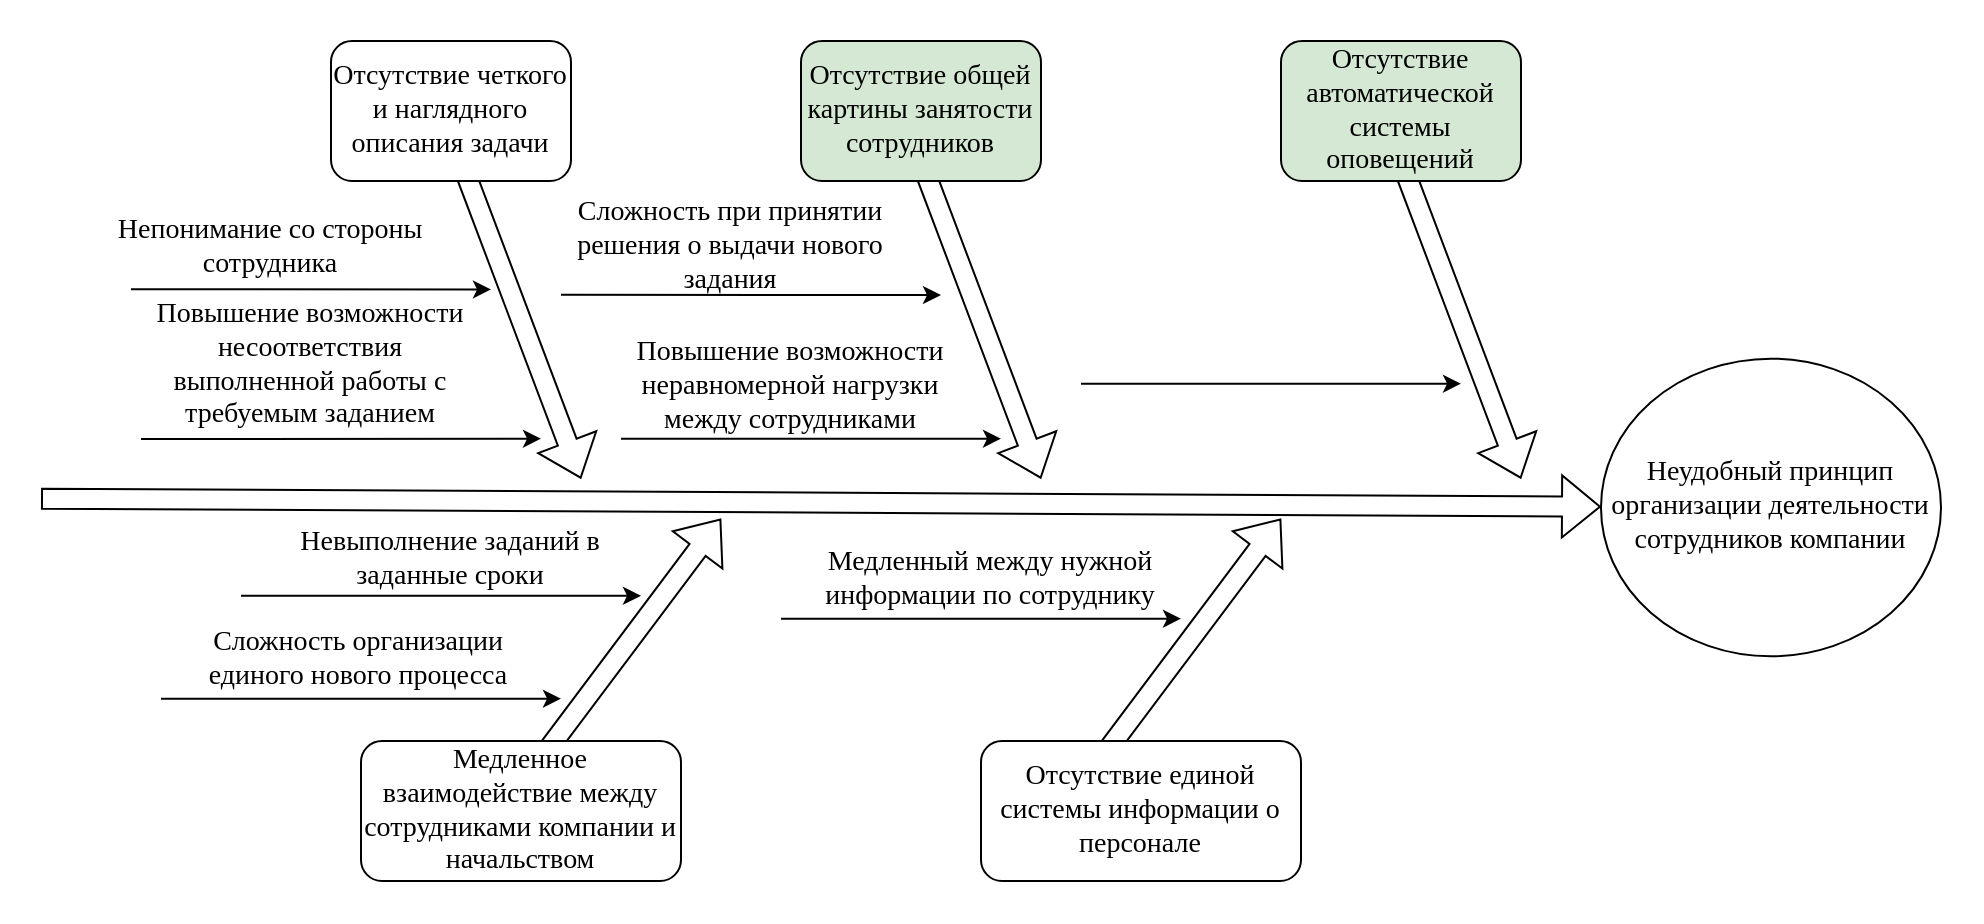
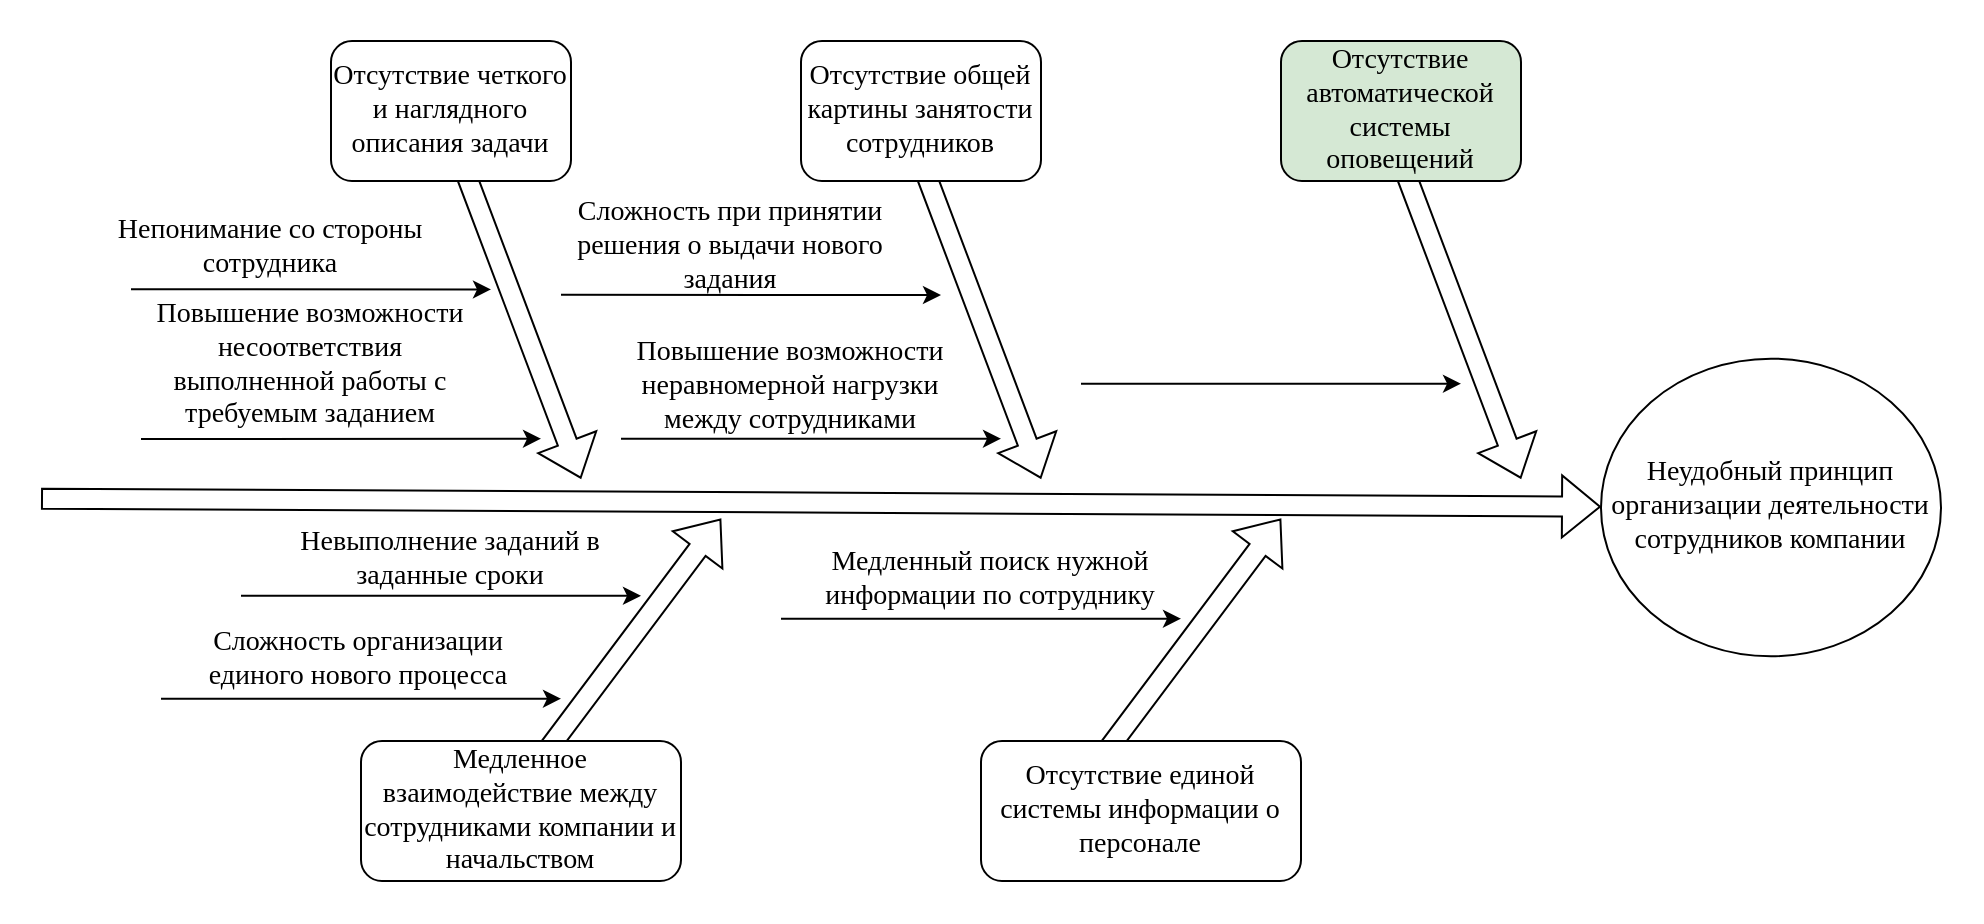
  <mxCell id="0" />
  <mxCell id="1" parent="0" />
  <mxCell id="2" value="" style="shape=flexArrow;endArrow=classic;html=1;rounded=0;fontFamily=Times New Roman;fillColor=none;" edge="1" parent="1"><mxGeometry width="50" height="50" relative="1" as="geometry"><mxPoint x="460" y="80" as="sourcePoint" /><mxPoint x="520" y="238.82" as="targetPoint" /></mxGeometry></mxCell>
  <mxCell id="3" value="" style="shape=flexArrow;endArrow=classic;html=1;rounded=0;fontFamily=Times New Roman;fillColor=none;" edge="1" parent="1"><mxGeometry width="50" height="50" relative="1" as="geometry"><mxPoint x="700" y="80" as="sourcePoint" /><mxPoint x="760" y="238.82" as="targetPoint" /></mxGeometry></mxCell>
  <mxCell id="4" value="" style="shape=flexArrow;endArrow=classic;html=1;rounded=0;fontFamily=Times New Roman;fillColor=none;" parent="1" edge="1"><mxGeometry width="50" height="50" relative="1" as="geometry"><mxPoint x="550" y="378.82" as="sourcePoint" /><mxPoint x="640" y="258.82" as="targetPoint" /></mxGeometry></mxCell>
  <mxCell id="5" value="" style="shape=flexArrow;endArrow=classic;html=1;rounded=0;fontFamily=Times New Roman;fillColor=none;" parent="1" edge="1"><mxGeometry width="50" height="50" relative="1" as="geometry"><mxPoint x="270" y="378.82" as="sourcePoint" /><mxPoint x="360" y="258.82" as="targetPoint" /></mxGeometry></mxCell>
  <mxCell id="6" value="" style="shape=flexArrow;endArrow=classic;html=1;rounded=0;fontFamily=Times New Roman;fillColor=none;" parent="1" edge="1"><mxGeometry width="50" height="50" relative="1" as="geometry"><mxPoint x="230" y="80" as="sourcePoint" /><mxPoint x="290" y="238.82" as="targetPoint" /></mxGeometry></mxCell>
  <mxCell id="7" value="&lt;p&gt;&lt;font face=&quot;Times New Roman&quot; style=&quot;font-size: 14px&quot;&gt;Отсутствие четкого и наглядного описания задачи&lt;/font&gt;&lt;/p&gt;" style="rounded=1;whiteSpace=wrap;html=1;fillOpacity=100;" parent="1" vertex="1"><mxGeometry x="165" y="20" width="120" height="70" as="geometry" /></mxCell>
  <mxCell id="8" value="" style="shape=flexArrow;endArrow=classic;html=1;rounded=0;fontFamily=Times New Roman;" parent="1" target="9" edge="1"><mxGeometry width="50" height="50" relative="1" as="geometry"><mxPoint x="20" y="248.82" as="sourcePoint" /><mxPoint x="860" y="248.82" as="targetPoint" /></mxGeometry></mxCell>
  <mxCell id="9" value="&lt;font style=&quot;font-size: 14px&quot;&gt;Неудобный принцип организации деятельности сотрудников компании&lt;/font&gt;" style="ellipse;whiteSpace=wrap;html=1;fontFamily=Times New Roman;" parent="1" vertex="1"><mxGeometry x="800" y="178.82" width="170" height="148.82" as="geometry" /></mxCell>
  <mxCell id="10" value="&lt;p&gt;&lt;font face=&quot;Times New Roman&quot; style=&quot;font-size: 14px&quot;&gt;Медленное взаимодействие между сотрудниками компании и начальством&lt;/font&gt;&lt;/p&gt;" style="rounded=1;whiteSpace=wrap;html=1;" parent="1" vertex="1"><mxGeometry x="180" y="370" width="160" height="70" as="geometry" /></mxCell>
- <mxCell id="11" value="&lt;p&gt;&lt;font face=&quot;Times New Roman&quot; style=&quot;font-size: 14px&quot;&gt;Отсутствие общей картины занятости сотрудников&lt;/font&gt;&lt;/p&gt;" style="rounded=1;whiteSpace=wrap;html=1;fillColor=#d5e8d4;" parent="1" vertex="1"><mxGeometry x="400" y="20" width="120" height="70" as="geometry" /></mxCell>
+ <mxCell id="11" value="&lt;p&gt;&lt;font face=&quot;Times New Roman&quot; style=&quot;font-size: 14px&quot;&gt;Отсутствие общей картины занятости сотрудников&lt;/font&gt;&lt;/p&gt;" style="rounded=1;whiteSpace=wrap;html=1;" parent="1" vertex="1"><mxGeometry x="400" y="20" width="120" height="70" as="geometry" /></mxCell>
  <mxCell id="12" value="&lt;p&gt;&lt;font face=&quot;Times New Roman&quot; style=&quot;font-size: 14px&quot;&gt;Отсутствие единой системы информации о персонале&lt;/font&gt;&lt;/p&gt;" style="rounded=1;whiteSpace=wrap;html=1;" parent="1" vertex="1"><mxGeometry x="490" y="370" width="160" height="70" as="geometry" /></mxCell>
  <mxCell id="13" value="&lt;p&gt;&lt;font face=&quot;Times New Roman&quot; style=&quot;font-size: 14px&quot;&gt;Отсутствие автоматической системы оповещений&lt;/font&gt;&lt;/p&gt;" style="rounded=1;whiteSpace=wrap;html=1;fillColor=#d5e8d4;" parent="1" vertex="1"><mxGeometry x="640" y="20" width="120" height="70" as="geometry" /></mxCell>
  <mxCell id="14" value="" style="endArrow=classic;html=1;rounded=0;fontFamily=Times New Roman;fillColor=none;gradientColor=none;" parent="1" edge="1"><mxGeometry width="50" height="50" relative="1" as="geometry"><mxPoint x="70" y="219" as="sourcePoint" /><mxPoint x="270" y="218.82" as="targetPoint" /></mxGeometry></mxCell>
  <mxCell id="15" value="" style="endArrow=classic;html=1;rounded=0;fontFamily=Times New Roman;fillColor=none;gradientColor=none;" parent="1" edge="1"><mxGeometry width="50" height="50" relative="1" as="geometry"><mxPoint x="65" y="144.07" as="sourcePoint" /><mxPoint x="245" y="144.24" as="targetPoint" /></mxGeometry></mxCell>
  <mxCell id="16" value="Повышение возможности несоответствия выполненной работы с требуемым заданием" style="rounded=0;whiteSpace=wrap;fontFamily=Times New Roman;strokeColor=none;gradientColor=none;gradientDirection=north;fillColor=none;fillOpacity=100;arcSize=12;fontSize=14;" parent="1" vertex="1"><mxGeometry x="70" y="157.5" width="170" height="48.82" as="geometry" /></mxCell>
  <mxCell id="17" value="Непонимание со стороны сотрудника" style="rounded=0;whiteSpace=wrap;fontFamily=Times New Roman;strokeColor=none;gradientColor=none;gradientDirection=north;fillColor=none;fillOpacity=100;arcSize=12;fontSize=14;" parent="1" vertex="1"><mxGeometry x="50" y="110" width="170" height="25" as="geometry" /></mxCell>
  <mxCell id="18" value="Невыполнение заданий в заданные сроки" style="rounded=0;whiteSpace=wrap;fontFamily=Times New Roman;strokeColor=none;gradientColor=none;gradientDirection=north;fillColor=none;fillOpacity=100;arcSize=12;fontSize=14;" parent="1" vertex="1"><mxGeometry x="140" y="268.82" width="170" height="20" as="geometry" /></mxCell>
  <mxCell id="19" value="" style="endArrow=classic;html=1;rounded=0;fontFamily=Times New Roman;fillColor=none;gradientColor=none;exitX=0;exitY=1;exitDx=0;exitDy=0;" parent="1" edge="1"><mxGeometry width="50" height="50" relative="1" as="geometry"><mxPoint x="120" y="297.39" as="sourcePoint" /><mxPoint x="320" y="297.39" as="targetPoint" /></mxGeometry></mxCell>
  <mxCell id="20" value="" style="endArrow=classic;html=1;rounded=0;fontFamily=Times New Roman;fillColor=none;gradientColor=none;exitX=0;exitY=1;exitDx=0;exitDy=0;" parent="1" source="21" edge="1"><mxGeometry width="50" height="50" relative="1" as="geometry"><mxPoint x="230" y="177.64" as="sourcePoint" /><mxPoint x="470" y="147" as="targetPoint" /></mxGeometry></mxCell>
  <mxCell id="21" value="Сложность при принятии решения о выдачи нового задания" style="rounded=0;whiteSpace=wrap;fontFamily=Times New Roman;strokeColor=none;gradientColor=none;gradientDirection=north;fillColor=none;fillOpacity=100;arcSize=12;fontSize=14;" parent="1" vertex="1"><mxGeometry x="280" y="98.09" width="170" height="48.82" as="geometry" /></mxCell>
- <mxCell id="22" value="Медленный между нужной информации по сотруднику" style="rounded=0;whiteSpace=wrap;fontFamily=Times New Roman;strokeColor=none;gradientColor=none;gradientDirection=north;fillColor=none;fillOpacity=100;arcSize=12;fontSize=14;" parent="1" vertex="1"><mxGeometry x="410" y="268.82" width="170" height="40" as="geometry" /></mxCell>
+ <mxCell id="22" value="Медленный поиск нужной информации по сотруднику" style="rounded=0;whiteSpace=wrap;fontFamily=Times New Roman;strokeColor=none;gradientColor=none;gradientDirection=north;fillColor=none;fillOpacity=100;arcSize=12;fontSize=14;" parent="1" vertex="1"><mxGeometry x="410" y="268.82" width="170" height="40" as="geometry" /></mxCell>
  <mxCell id="23" value="" style="endArrow=classic;html=1;rounded=0;fontFamily=Times New Roman;fillColor=none;gradientColor=none;exitX=0;exitY=1;exitDx=0;exitDy=0;" parent="1" edge="1"><mxGeometry width="50" height="50" relative="1" as="geometry"><mxPoint x="390" y="308.82" as="sourcePoint" /><mxPoint x="590" y="308.82" as="targetPoint" /></mxGeometry></mxCell>
  <mxCell id="24" value="" style="endArrow=classic;html=1;rounded=0;fontFamily=Times New Roman;fillColor=none;gradientColor=none;exitX=0;exitY=1;exitDx=0;exitDy=0;" parent="1" edge="1"><mxGeometry width="50" height="50" relative="1" as="geometry"><mxPoint x="310" y="218.82" as="sourcePoint" /><mxPoint x="500" y="218.82" as="targetPoint" /></mxGeometry></mxCell>
  <mxCell id="25" value="Повышение возможности неравномерной нагрузки между сотрудниками" style="rounded=0;whiteSpace=wrap;fontFamily=Times New Roman;strokeColor=none;gradientColor=none;gradientDirection=north;fillColor=none;fillOpacity=100;arcSize=12;fontSize=14;" parent="1" vertex="1"><mxGeometry x="310" y="178.82" width="170" height="27.5" as="geometry" /></mxCell>
  <mxCell id="26" value="" style="endArrow=classic;html=1;rounded=0;fontFamily=Times New Roman;fillColor=none;gradientColor=none;exitX=0;exitY=1;exitDx=0;exitDy=0;" parent="1" edge="1"><mxGeometry width="50" height="50" relative="1" as="geometry"><mxPoint x="540" y="191.32" as="sourcePoint" /><mxPoint x="730" y="191.32" as="targetPoint" /></mxGeometry></mxCell>
  <mxCell id="27" value="" style="endArrow=classic;html=1;rounded=0;fontFamily=Times New Roman;fillColor=none;gradientColor=none;exitX=0;exitY=1;exitDx=0;exitDy=0;" parent="1" edge="1"><mxGeometry width="50" height="50" relative="1" as="geometry"><mxPoint x="80" y="348.82" as="sourcePoint" /><mxPoint x="280" y="348.82" as="targetPoint" /></mxGeometry></mxCell>
  <mxCell id="28" value="Сложность организации единого нового процесса" style="rounded=0;whiteSpace=wrap;fontFamily=Times New Roman;strokeColor=none;gradientColor=none;gradientDirection=north;fillColor=none;fillOpacity=100;arcSize=12;fontSize=14;" parent="1" vertex="1"><mxGeometry x="94" y="308.82" width="170" height="40" as="geometry" /></mxCell>
